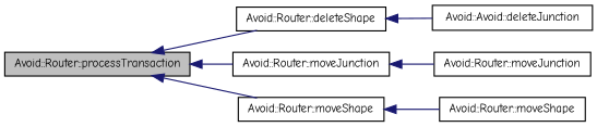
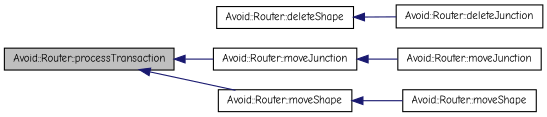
  digraph {
    fontname="Comic Neue"
    rankdir=LR
    node [color=black fillcolor=white fontname="Comic Neue" fontsize=10 shape=record style=filled]
    edge [color=midnightblue dir=back fontname="Comic Neue" fontsize=10 labelfontname=Helvetica labelfontsize=10 style=solid]
    n1 [fillcolor=grey75 fontcolor=black height=0.2 label="Avoid::Router::processTransaction" width=0.4]
    n2 [height=0.2 label="Avoid::Router::deleteShape" width=0.4]
    n3 [height=0.2 label="Avoid::Router::moveJunction" width=0.4]
    n4 [height=0.2 label="Avoid::Router::moveShape" width=0.4]
-   n5 [height=0.2 label="Avoid::Avoid::deleteJunction" width=0.4]
+   n5 [height=0.2 label="Avoid::Router::deleteJunction" width=0.4]
    n6 [height=0.2 label="Avoid::Router::moveJunction" width=0.4]
    n7 [height=0.2 label="Avoid::Router::moveShape" width=0.4]
-   n1 -> n2
    n1 -> n3
    n1 -> n4
    n2 -> n5
    n3 -> n6
    n4 -> n7
  }
